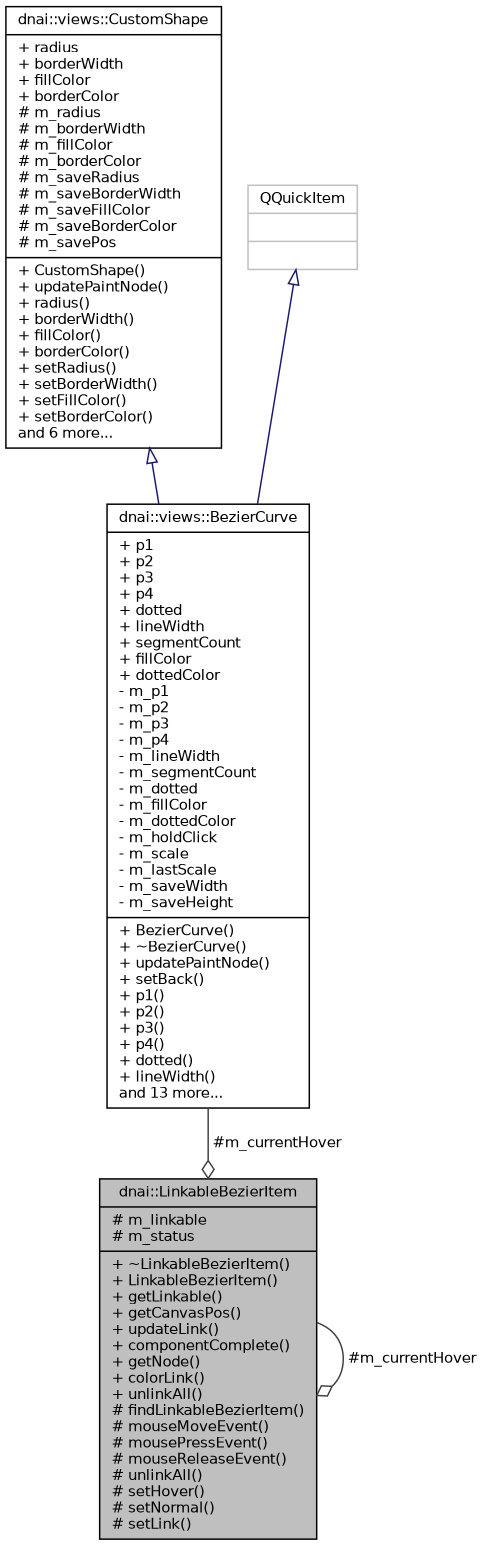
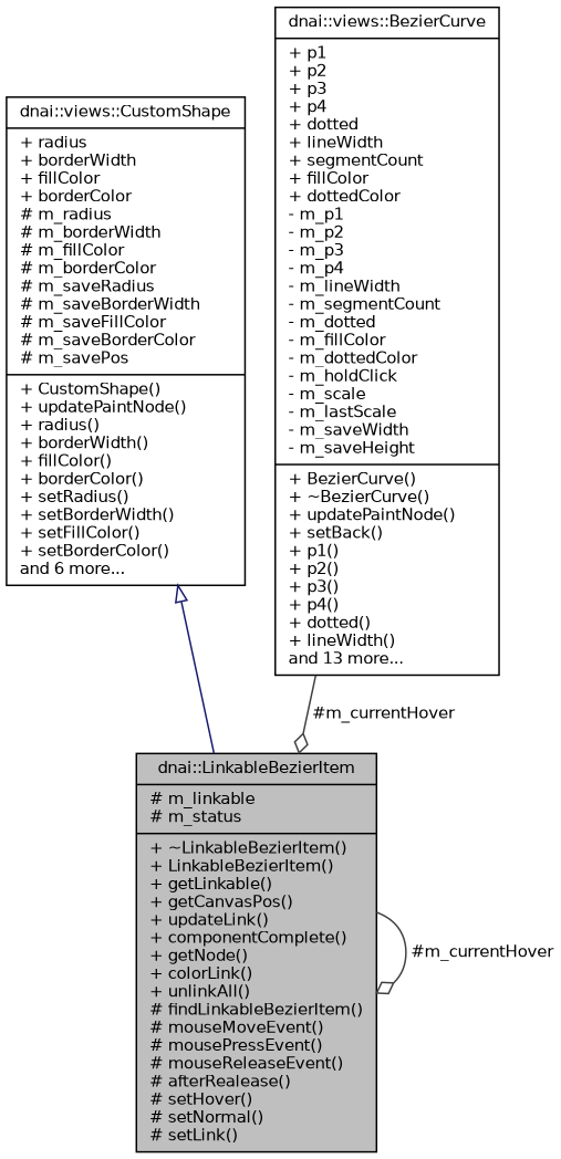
  digraph {
    node [color=black fillcolor=white fontname=Helvetica fontsize=10 shape=record style=filled]
    edge [color=grey25 fontname=Helvetica fontsize=10 labelfontname=Helvetica labelfontsize=10 style=solid]
-   n1 [fillcolor=grey75 fontcolor=black height=0.2 label="{dnai::LinkableBezierItem\n|# m_linkable\l# m_status\l|+ ~LinkableBezierItem()\l+ LinkableBezierItem()\l+ getLinkable()\l+ getCanvasPos()\l+ updateLink()\l+ componentComplete()\l+ getNode()\l+ colorLink()\l+ unlinkAll()\l# findLinkableBezierItem()\l# mouseMoveEvent()\l# mousePressEvent()\l# mouseReleaseEvent()\l# unlinkAll()\l# setHover()\l# setNormal()\l# setLink()\l}" width=0.4]
+   n1 [fillcolor=grey75 fontcolor=black height=0.2 label="{dnai::LinkableBezierItem\n|# m_linkable\l# m_status\l|+ ~LinkableBezierItem()\l+ LinkableBezierItem()\l+ getLinkable()\l+ getCanvasPos()\l+ updateLink()\l+ componentComplete()\l+ getNode()\l+ colorLink()\l+ unlinkAll()\l# findLinkableBezierItem()\l# mouseMoveEvent()\l# mousePressEvent()\l# mouseReleaseEvent()\l# afterRealease()\l# setHover()\l# setNormal()\l# setLink()\l}" width=0.4]
    n2 [height=0.2 label="{dnai::views::CustomShape\n|+ radius\l+ borderWidth\l+ fillColor\l+ borderColor\l# m_radius\l# m_borderWidth\l# m_fillColor\l# m_borderColor\l# m_saveRadius\l# m_saveBorderWidth\l# m_saveFillColor\l# m_saveBorderColor\l# m_savePos\l|+ CustomShape()\l+ updatePaintNode()\l+ radius()\l+ borderWidth()\l+ fillColor()\l+ borderColor()\l+ setRadius()\l+ setBorderWidth()\l+ setFillColor()\l+ setBorderColor()\land 6 more...\l}" width=0.4]
-   n3 [color=grey75 height=0.2 label="{QQuickItem\n||}" width=0.4]
    n4 [height=0.2 label="{dnai::views::BezierCurve\n|+ p1\l+ p2\l+ p3\l+ p4\l+ dotted\l+ lineWidth\l+ segmentCount\l+ fillColor\l+ dottedColor\l- m_p1\l- m_p2\l- m_p3\l- m_p4\l- m_lineWidth\l- m_segmentCount\l- m_dotted\l- m_fillColor\l- m_dottedColor\l- m_holdClick\l- m_scale\l- m_lastScale\l- m_saveWidth\l- m_saveHeight\l|+ BezierCurve()\l+ ~BezierCurve()\l+ updatePaintNode()\l+ setBack()\l+ p1()\l+ p2()\l+ p3()\l+ p4()\l+ dotted()\l+ lineWidth()\land 13 more...\l}" width=0.4]
    n1 -> n1 [arrowhead=odiamond label=" #m_currentHover"]
-   n2 -> n4 [arrowtail=onormal color=midnightblue dir=back]
-   n3 -> n4 [arrowtail=onormal color=midnightblue dir=back]
+   n2 -> n1 [arrowtail=onormal color=midnightblue dir=back]
    n4 -> n1 [arrowhead=odiamond label=" #m_currentHover"]
  }
